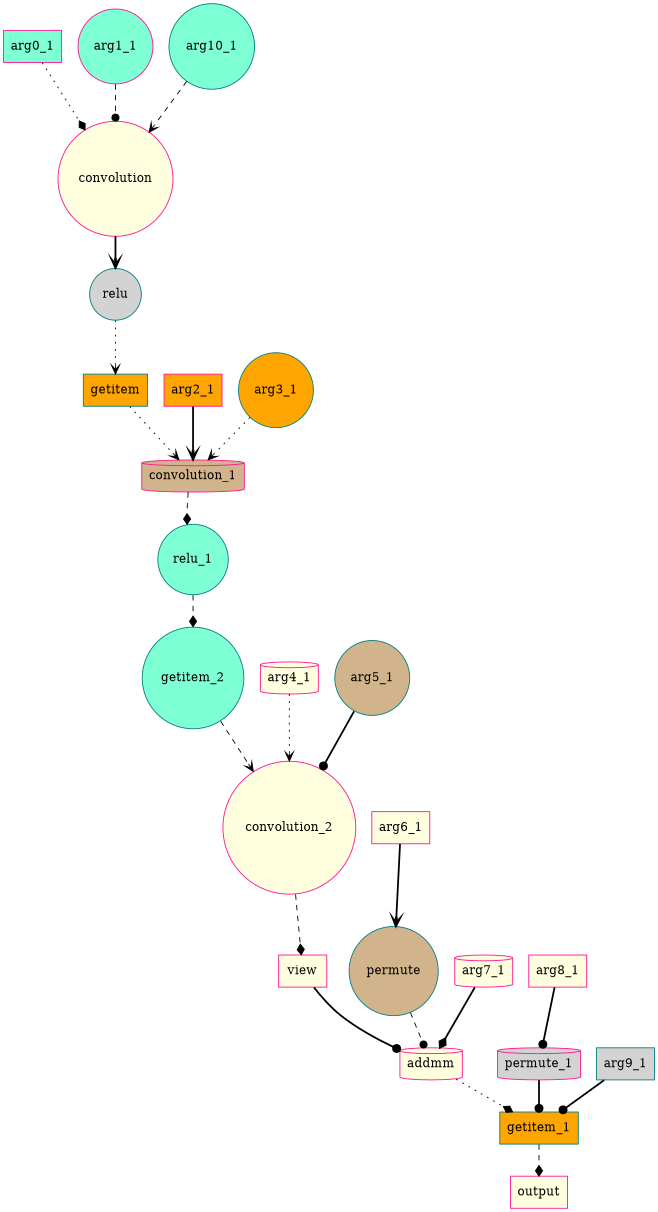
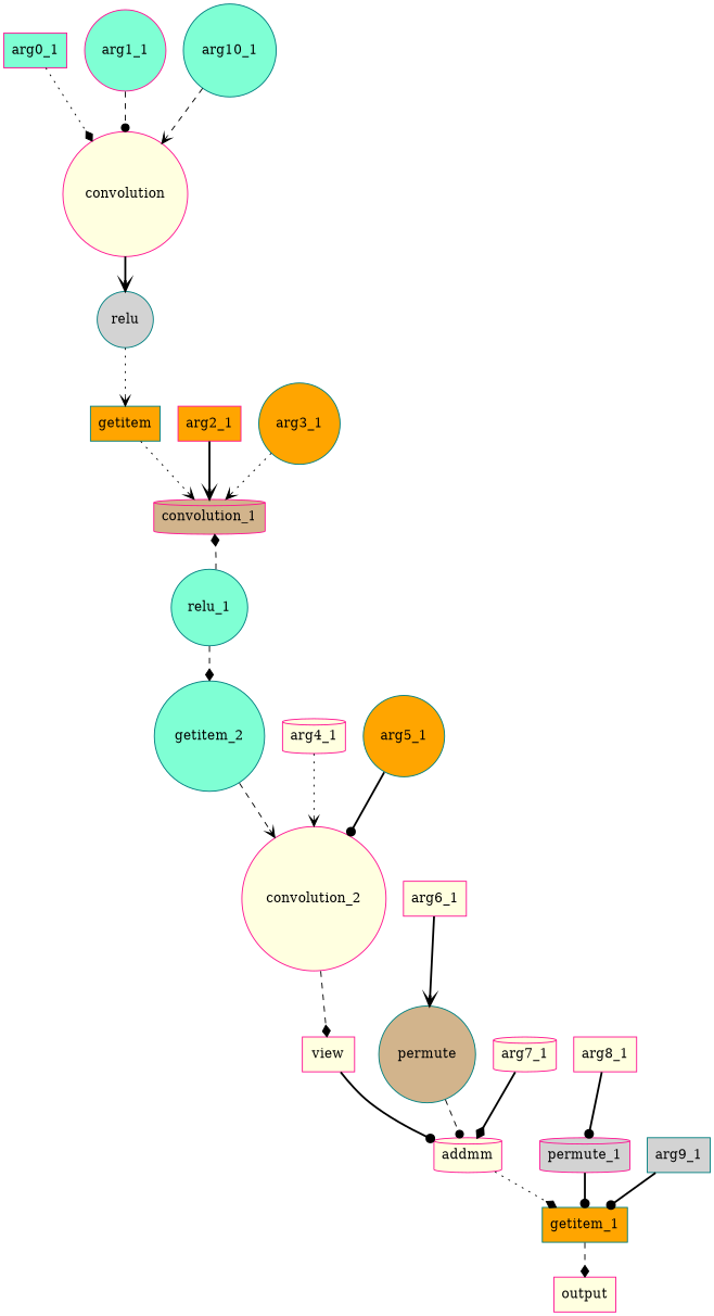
  digraph {
    node [color=deeppink fillcolor=lightyellow shape=circle style=filled]
    edge [arrowhead=vee style=bold]
    arg0_1 [fillcolor=aquamarine shape=box]
    convolution
    relu [color=teal fillcolor=lightgrey]
    getitem [color=teal fillcolor=orange shape=box]
    arg1_1 [fillcolor=aquamarine]
    arg2_1 [fillcolor=orange shape=box]
    convolution_1 [fillcolor=tan shape=cylinder]
    relu_1 [color=teal fillcolor=aquamarine]
    getitem_2 [color=teal fillcolor=aquamarine]
    arg3_1 [color=teal fillcolor=orange]
    arg4_1 [shape=cylinder]
    convolution_2
    view [shape=box]
    addmm [shape=cylinder]
-   arg5_1 [color=teal fillcolor=tan]
+   arg5_1 [color=teal fillcolor=orange]
    arg6_1 [shape=box]
    permute [color=teal fillcolor=tan]
    n18 [color=teal fillcolor=orange label=getitem_1 shape=box]
    arg7_1 [shape=cylinder]
    output [shape=box]
    arg8_1 [shape=box]
    permute_1 [fillcolor=lightgrey shape=cylinder]
    arg9_1 [color=teal fillcolor=lightgrey shape=box]
    arg10_1 [color=teal fillcolor=aquamarine]
    arg0_1 -> convolution [arrowhead=diamond style=dotted]
    convolution -> relu
    relu -> getitem [style=dotted]
    getitem -> convolution_1 [style=dotted]
    arg1_1 -> convolution [arrowhead=dot style=dashed]
    arg2_1 -> convolution_1
-   convolution_1 -> relu_1 [arrowhead=diamond style=dashed]
+   relu_1 -> convolution_1 [arrowhead=diamond style=dashed]
    relu_1 -> getitem_2 [arrowhead=diamond style=dashed]
    getitem_2 -> convolution_2 [style=dashed]
    arg3_1 -> convolution_1 [style=dotted]
    arg4_1 -> convolution_2 [style=dotted]
    convolution_2 -> view [arrowhead=diamond style=dashed]
    view -> addmm [arrowhead=dot]
    addmm -> n18 [arrowhead=diamond style=dotted]
    arg5_1 -> convolution_2 [arrowhead=dot]
    arg6_1 -> permute
    permute -> addmm [arrowhead=dot style=dashed]
    n18 -> output [arrowhead=diamond style=dashed]
    arg7_1 -> addmm [arrowhead=diamond]
    arg8_1 -> permute_1 [arrowhead=dot]
    permute_1 -> n18 [arrowhead=dot]
    arg9_1 -> n18 [arrowhead=dot]
    arg10_1 -> convolution [style=dashed]
  }
